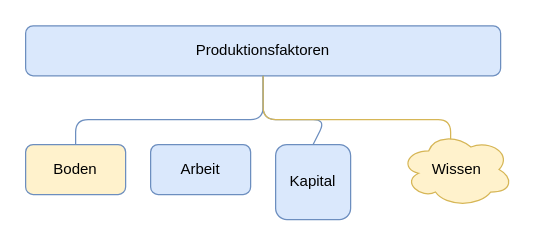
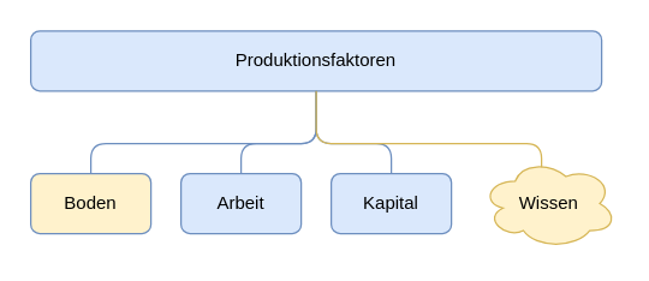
  <mxCell id="0" />
  <mxCell id="1" parent="0" />
  <mxCell id="2" value="Produktionsfaktoren" style="rounded=1;whiteSpace=wrap;html=1;fillColor=#dae8fc;strokeColor=#6c8ebf;" parent="1" vertex="1"><mxGeometry x="20" y="20" width="380" height="40" as="geometry" /></mxCell>
  <mxCell id="3" value="Boden" style="rounded=1;whiteSpace=wrap;html=1;fillColor=#fff2cc;strokeColor=#6c8ebf;" parent="1" vertex="1"><mxGeometry x="20" y="115" width="80" height="40" as="geometry" /></mxCell>
  <mxCell id="4" value="Arbeit" style="rounded=1;whiteSpace=wrap;html=1;fillColor=#dae8fc;strokeColor=#6c8ebf;" parent="1" vertex="1"><mxGeometry x="120" y="115" width="80" height="40" as="geometry" /></mxCell>
- <mxCell id="5" value="Kapital" style="rounded=1;whiteSpace=wrap;html=1;fillColor=#dae8fc;strokeColor=#6c8ebf;" parent="1" vertex="1"><mxGeometry x="220" y="115" width="60" height="60" as="geometry" /></mxCell>
+ <mxCell id="5" value="Kapital" style="rounded=1;whiteSpace=wrap;html=1;fillColor=#dae8fc;strokeColor=#6c8ebf;" parent="1" vertex="1"><mxGeometry x="220" y="115" width="80" height="40" as="geometry" /></mxCell>
  <mxCell id="6" value="" style="endArrow=none;html=1;exitX=0.5;exitY=0;exitDx=0;exitDy=0;entryX=0.5;entryY=1;entryDx=0;entryDy=0;fillColor=#dae8fc;strokeColor=#6c8ebf;" parent="1" source="3" target="2" edge="1"><mxGeometry width="50" height="50" relative="1" as="geometry"><mxPoint x="-50" y="115" as="sourcePoint" /><mxPoint x="0" y="65" as="targetPoint" /><Array as="points"><mxPoint x="60" y="95" /><mxPoint x="210" y="95" /></Array></mxGeometry></mxCell>
+ <mxCell id="7" value="" style="endArrow=none;html=1;entryX=0.5;entryY=1;entryDx=0;entryDy=0;exitX=0.5;exitY=0;exitDx=0;exitDy=0;fillColor=#dae8fc;strokeColor=#6c8ebf;" parent="1" source="4" target="2" edge="1"><mxGeometry width="50" height="50" relative="1" as="geometry"><mxPoint x="180" y="265" as="sourcePoint" /><mxPoint x="230" y="215" as="targetPoint" /><Array as="points"><mxPoint x="160" y="95" /><mxPoint x="210" y="95" /></Array></mxGeometry></mxCell>
  <mxCell id="8" value="" style="endArrow=none;html=1;entryX=0.5;entryY=1;entryDx=0;entryDy=0;exitX=0.5;exitY=0;exitDx=0;exitDy=0;fillColor=#dae8fc;strokeColor=#6c8ebf;" parent="1" source="5" target="2" edge="1"><mxGeometry width="50" height="50" relative="1" as="geometry"><mxPoint x="230" y="215" as="sourcePoint" /><mxPoint x="280" y="165" as="targetPoint" /><Array as="points"><mxPoint x="260" y="95" /><mxPoint x="210" y="95" /></Array></mxGeometry></mxCell>
  <mxCell id="9" value="" style="endArrow=none;html=1;entryX=0.5;entryY=1;entryDx=0;entryDy=0;exitX=0.5;exitY=0;exitDx=0;exitDy=0;fillColor=#fff2cc;strokeColor=#d6b656;" parent="1" target="2" edge="1"><mxGeometry width="50" height="50" relative="1" as="geometry"><mxPoint x="360" y="115" as="sourcePoint" /><mxPoint x="270" y="85" as="targetPoint" /><Array as="points"><mxPoint x="360" y="95" /><mxPoint x="210" y="95" /></Array></mxGeometry></mxCell>
  <mxCell id="10" value="Wissen" style="ellipse;shape=cloud;whiteSpace=wrap;html=1;fillColor=#fff2cc;strokeColor=#d6b656;" parent="1" vertex="1"><mxGeometry x="320" y="105" width="90" height="60" as="geometry" /></mxCell>
